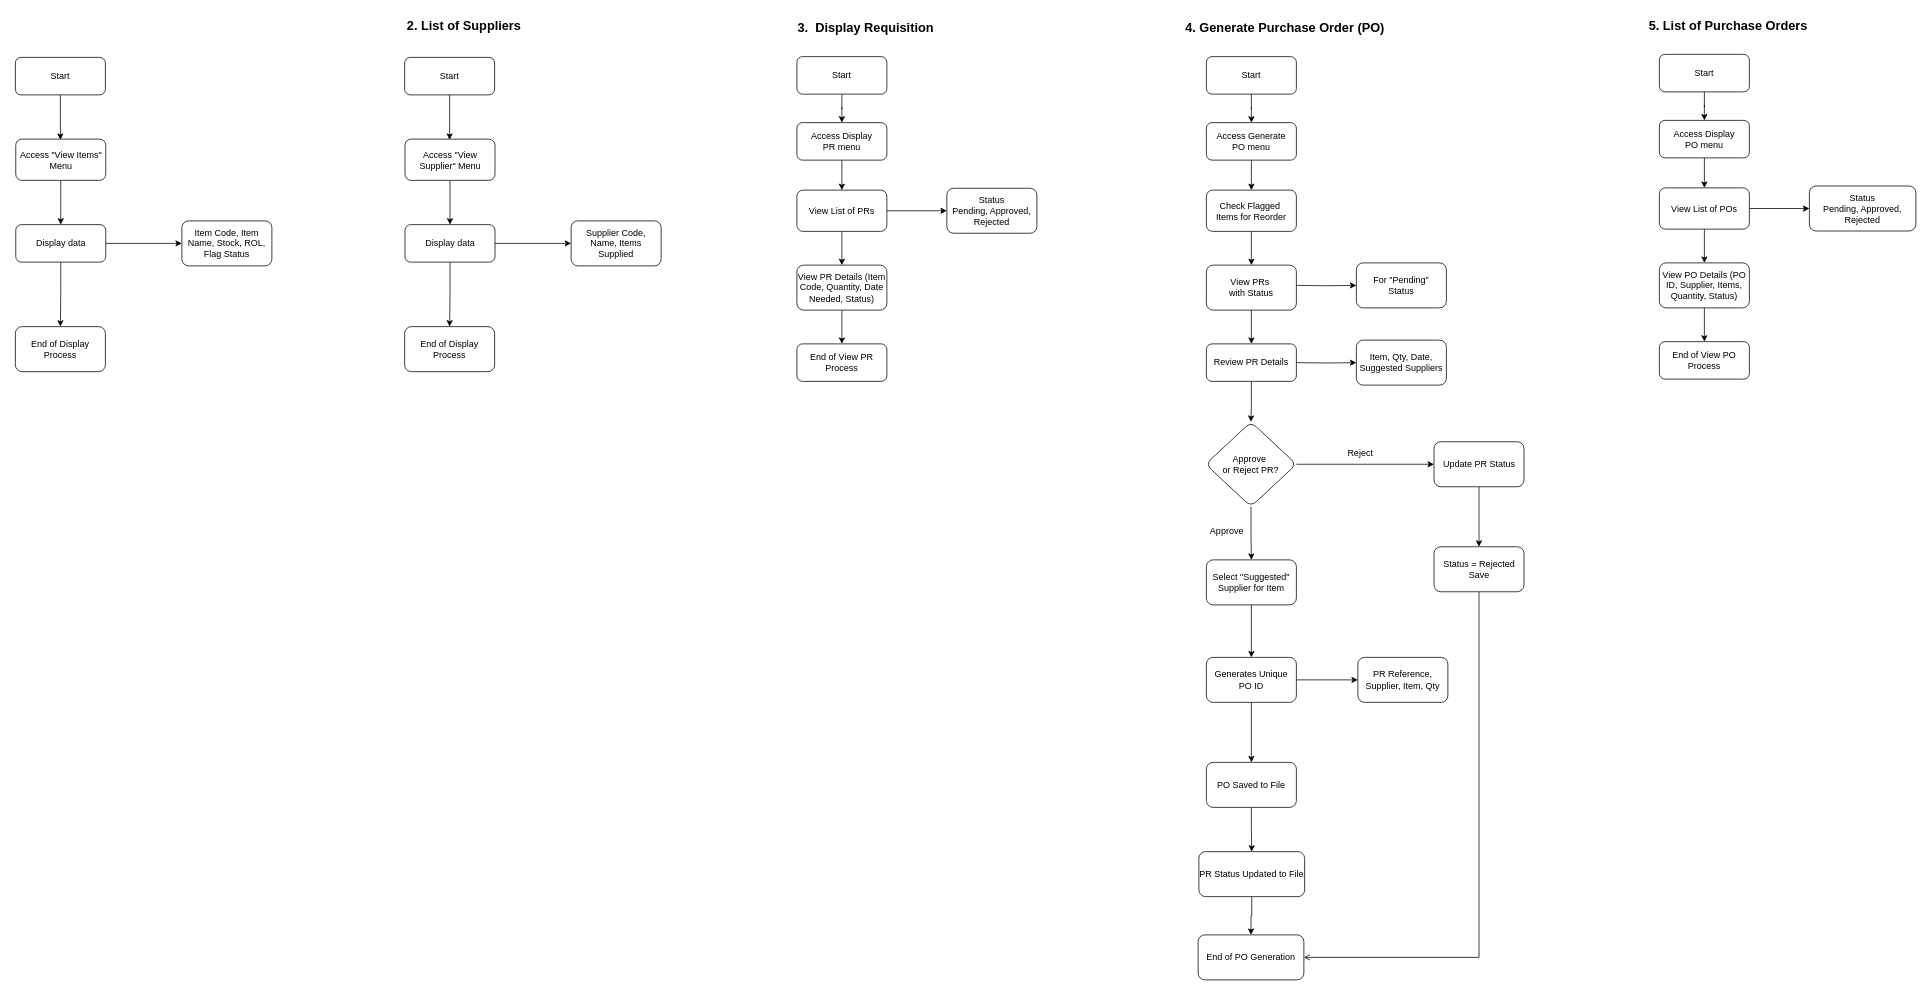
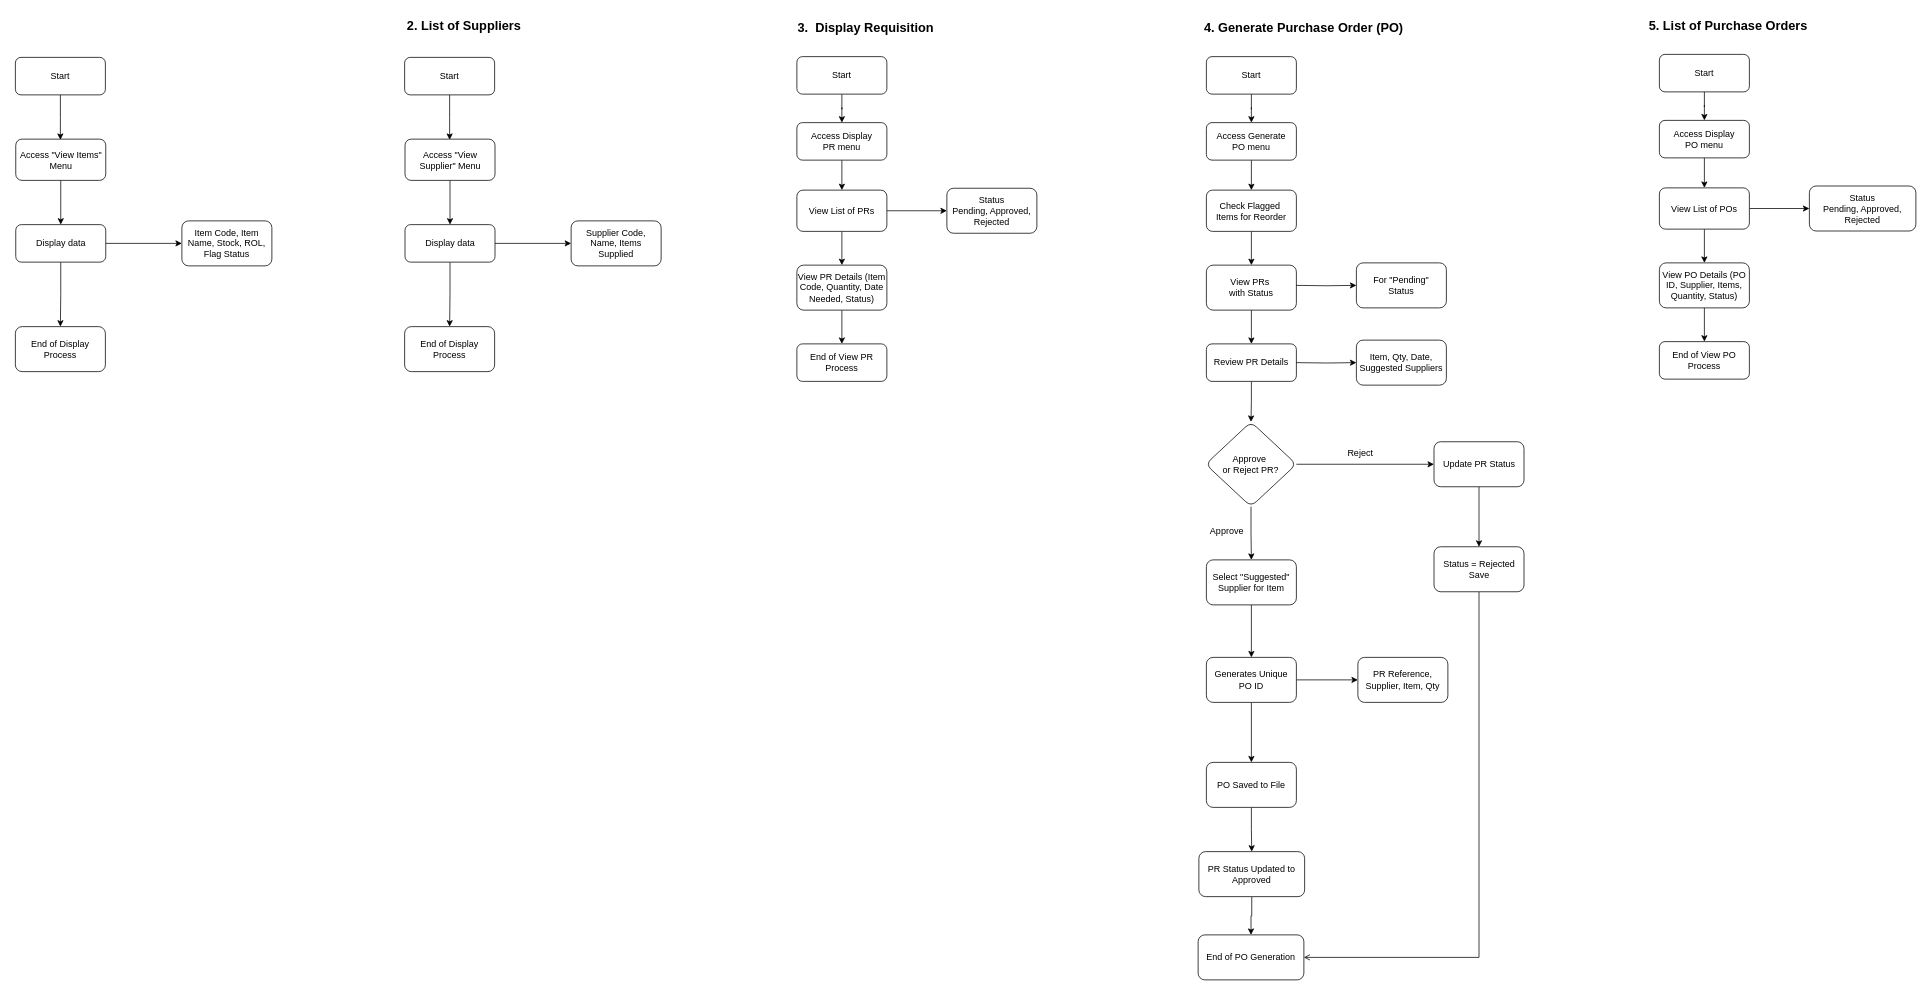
  <mxCell id="0" />
  <mxCell id="1" parent="0" />
  <mxCell id="2" value="" style="edgeStyle=orthogonalEdgeStyle;rounded=0;orthogonalLoop=1;jettySize=auto;html=1;" edge="1" parent="1" source="3"><mxGeometry relative="1" as="geometry"><mxPoint x="80" y="186" as="targetPoint" /></mxGeometry></mxCell>
  <mxCell id="3" value="Start" style="rounded=1;whiteSpace=wrap;html=1;" vertex="1" parent="1"><mxGeometry x="20" y="76" width="120" height="50" as="geometry" /></mxCell>
  <mxCell id="4" value="" style="edgeStyle=orthogonalEdgeStyle;rounded=0;orthogonalLoop=1;jettySize=auto;html=1;" edge="1" parent="1" source="5" target="8"><mxGeometry relative="1" as="geometry"><mxPoint x="80.5" y="340" as="targetPoint" /></mxGeometry></mxCell>
  <mxCell id="5" value="Access &quot;View Items&quot; Menu" style="whiteSpace=wrap;html=1;rounded=1;" vertex="1" parent="1"><mxGeometry x="20.5" y="185" width="120" height="55" as="geometry" /></mxCell>
  <mxCell id="6" value="" style="edgeStyle=orthogonalEdgeStyle;rounded=0;orthogonalLoop=1;jettySize=auto;html=1;" edge="1" parent="1" source="8" target="9"><mxGeometry relative="1" as="geometry" /></mxCell>
  <mxCell id="7" value="" style="edgeStyle=orthogonalEdgeStyle;rounded=0;orthogonalLoop=1;jettySize=auto;html=1;" edge="1" parent="1" source="8" target="34"><mxGeometry relative="1" as="geometry" /></mxCell>
  <mxCell id="8" value="Display data" style="whiteSpace=wrap;html=1;rounded=1;" vertex="1" parent="1"><mxGeometry x="20.5" y="299" width="120" height="50" as="geometry" /></mxCell>
  <mxCell id="9" value="End of Display Process" style="whiteSpace=wrap;html=1;rounded=1;" vertex="1" parent="1"><mxGeometry x="20" y="435" width="120" height="60" as="geometry" /></mxCell>
  <mxCell id="10" value="2. List of Suppliers" style="text;html=1;align=center;verticalAlign=middle;whiteSpace=wrap;rounded=0;fontSize=17;fontStyle=1" vertex="1" parent="1"><mxGeometry x="526" y="20" width="185" height="30" as="geometry" /></mxCell>
- <mxCell id="11" value="4. Generate Purchase Order (PO)" style="text;html=1;align=center;verticalAlign=middle;whiteSpace=wrap;rounded=0;fontSize=17;fontStyle=1" vertex="1" parent="1"><mxGeometry x="1558" y="22" width="310" height="30" as="geometry" /></mxCell>
+ <mxCell id="11" value="4. Generate Purchase Order (PO)" style="text;html=1;align=center;verticalAlign=middle;whiteSpace=wrap;rounded=0;fontSize=17;fontStyle=1" vertex="1" parent="1"><mxGeometry x="1583" y="22" width="310" height="30" as="geometry" /></mxCell>
  <mxCell id="12" value="" style="edgeStyle=orthogonalEdgeStyle;rounded=0;orthogonalLoop=1;jettySize=auto;html=1;" edge="1" parent="1" source="13" target="15"><mxGeometry relative="1" as="geometry" /></mxCell>
  <mxCell id="13" value="Start" style="rounded=1;whiteSpace=wrap;html=1;" vertex="1" parent="1"><mxGeometry x="1608" y="75" width="120" height="50" as="geometry" /></mxCell>
  <mxCell id="14" value="" style="edgeStyle=orthogonalEdgeStyle;rounded=0;orthogonalLoop=1;jettySize=auto;html=1;" edge="1" parent="1" source="15" target="17"><mxGeometry relative="1" as="geometry" /></mxCell>
  <mxCell id="15" value="Access Generate PO&lt;span style=&quot;background-color: transparent;&quot;&gt;&amp;nbsp;m&lt;/span&gt;&lt;span style=&quot;background-color: transparent;&quot;&gt;enu&lt;/span&gt;" style="whiteSpace=wrap;html=1;rounded=1;" vertex="1" parent="1"><mxGeometry x="1608" y="163" width="120" height="50" as="geometry" /></mxCell>
  <mxCell id="16" value="" style="edgeStyle=orthogonalEdgeStyle;rounded=0;orthogonalLoop=1;jettySize=auto;html=1;" edge="1" parent="1" source="17" target="19"><mxGeometry relative="1" as="geometry" /></mxCell>
  <mxCell id="17" value="Check Flagged&amp;nbsp;&lt;div&gt;Items for Reorder&lt;/div&gt;" style="whiteSpace=wrap;html=1;rounded=1;" vertex="1" parent="1"><mxGeometry x="1608" y="253" width="120" height="55" as="geometry" /></mxCell>
  <mxCell id="18" value="" style="edgeStyle=orthogonalEdgeStyle;rounded=0;orthogonalLoop=1;jettySize=auto;html=1;" edge="1" parent="1" source="19" target="21"><mxGeometry relative="1" as="geometry" /></mxCell>
  <mxCell id="19" value="View PRs&amp;nbsp;&lt;div&gt;with Status&lt;br&gt;&lt;/div&gt;" style="whiteSpace=wrap;html=1;rounded=1;" vertex="1" parent="1"><mxGeometry x="1608" y="353" width="120" height="60" as="geometry" /></mxCell>
  <mxCell id="20" value="" style="edgeStyle=orthogonalEdgeStyle;rounded=0;orthogonalLoop=1;jettySize=auto;html=1;" edge="1" parent="1" source="21" target="62"><mxGeometry relative="1" as="geometry" /></mxCell>
  <mxCell id="21" value="Review PR Details" style="whiteSpace=wrap;html=1;rounded=1;" vertex="1" parent="1"><mxGeometry x="1608" y="458" width="120" height="50" as="geometry" /></mxCell>
  <mxCell id="22" value="5. List of Purchase Orders" style="text;html=1;align=center;verticalAlign=middle;whiteSpace=wrap;rounded=0;fontSize=17;fontStyle=1" vertex="1" parent="1"><mxGeometry x="2149" y="20" width="310" height="30" as="geometry" /></mxCell>
  <mxCell id="23" value="" style="edgeStyle=orthogonalEdgeStyle;rounded=0;orthogonalLoop=1;jettySize=auto;html=1;" edge="1" parent="1" source="24" target="26"><mxGeometry relative="1" as="geometry" /></mxCell>
  <mxCell id="24" value="Start" style="rounded=1;whiteSpace=wrap;html=1;" vertex="1" parent="1"><mxGeometry x="2212" y="72" width="120" height="50" as="geometry" /></mxCell>
  <mxCell id="25" value="" style="edgeStyle=orthogonalEdgeStyle;rounded=0;orthogonalLoop=1;jettySize=auto;html=1;" edge="1" parent="1" source="26" target="29"><mxGeometry relative="1" as="geometry" /></mxCell>
  <mxCell id="26" value="Access Display PO&lt;span style=&quot;background-color: transparent;&quot;&gt;&amp;nbsp;m&lt;/span&gt;&lt;span style=&quot;background-color: transparent;&quot;&gt;enu&lt;/span&gt;" style="whiteSpace=wrap;html=1;rounded=1;" vertex="1" parent="1"><mxGeometry x="2212" y="160" width="120" height="50" as="geometry" /></mxCell>
  <mxCell id="27" value="" style="edgeStyle=orthogonalEdgeStyle;rounded=0;orthogonalLoop=1;jettySize=auto;html=1;" edge="1" parent="1" source="29" target="31"><mxGeometry relative="1" as="geometry" /></mxCell>
  <mxCell id="28" value="" style="edgeStyle=orthogonalEdgeStyle;rounded=0;orthogonalLoop=1;jettySize=auto;html=1;" edge="1" parent="1" source="29" target="33"><mxGeometry relative="1" as="geometry" /></mxCell>
  <mxCell id="29" value="View List of POs" style="whiteSpace=wrap;html=1;rounded=1;" vertex="1" parent="1"><mxGeometry x="2212" y="250" width="120" height="55" as="geometry" /></mxCell>
  <mxCell id="30" value="" style="edgeStyle=orthogonalEdgeStyle;rounded=0;orthogonalLoop=1;jettySize=auto;html=1;" edge="1" parent="1" source="31" target="32"><mxGeometry relative="1" as="geometry" /></mxCell>
  <mxCell id="31" value="View PO Details (PO ID, Supplier, Items, Quantity, Status)" style="whiteSpace=wrap;html=1;rounded=1;" vertex="1" parent="1"><mxGeometry x="2212" y="350" width="120" height="60" as="geometry" /></mxCell>
  <mxCell id="32" value="End of View PO Process" style="whiteSpace=wrap;html=1;rounded=1;" vertex="1" parent="1"><mxGeometry x="2212" y="455" width="120" height="50" as="geometry" /></mxCell>
  <mxCell id="33" value="Status&lt;div&gt;Pending, Approved, Rejected&lt;br&gt;&lt;/div&gt;" style="whiteSpace=wrap;html=1;rounded=1;" vertex="1" parent="1"><mxGeometry x="2412" y="247.5" width="142" height="60" as="geometry" /></mxCell>
  <mxCell id="34" value="Item Code, Item Name, Stock, ROL, Flag Status" style="whiteSpace=wrap;html=1;rounded=1;" vertex="1" parent="1"><mxGeometry x="242" y="294" width="120" height="60" as="geometry" /></mxCell>
  <mxCell id="35" value="" style="edgeStyle=orthogonalEdgeStyle;rounded=0;orthogonalLoop=1;jettySize=auto;html=1;" edge="1" parent="1" source="36"><mxGeometry relative="1" as="geometry"><mxPoint x="599" y="186" as="targetPoint" /></mxGeometry></mxCell>
  <mxCell id="36" value="Start" style="rounded=1;whiteSpace=wrap;html=1;" vertex="1" parent="1"><mxGeometry x="539" y="76" width="120" height="50" as="geometry" /></mxCell>
  <mxCell id="37" value="" style="edgeStyle=orthogonalEdgeStyle;rounded=0;orthogonalLoop=1;jettySize=auto;html=1;" edge="1" parent="1" source="38" target="41"><mxGeometry relative="1" as="geometry"><mxPoint x="599.5" y="340" as="targetPoint" /></mxGeometry></mxCell>
  <mxCell id="38" value="Access &quot;View Supplier&quot; Menu" style="whiteSpace=wrap;html=1;rounded=1;" vertex="1" parent="1"><mxGeometry x="539.5" y="185" width="120" height="55" as="geometry" /></mxCell>
  <mxCell id="39" value="" style="edgeStyle=orthogonalEdgeStyle;rounded=0;orthogonalLoop=1;jettySize=auto;html=1;" edge="1" parent="1" source="41" target="42"><mxGeometry relative="1" as="geometry" /></mxCell>
  <mxCell id="40" value="" style="edgeStyle=orthogonalEdgeStyle;rounded=0;orthogonalLoop=1;jettySize=auto;html=1;" edge="1" parent="1" source="41" target="43"><mxGeometry relative="1" as="geometry" /></mxCell>
  <mxCell id="41" value="Display data" style="whiteSpace=wrap;html=1;rounded=1;" vertex="1" parent="1"><mxGeometry x="539.5" y="299" width="120" height="50" as="geometry" /></mxCell>
  <mxCell id="42" value="End of Display Process" style="whiteSpace=wrap;html=1;rounded=1;" vertex="1" parent="1"><mxGeometry x="539" y="435" width="120" height="60" as="geometry" /></mxCell>
  <mxCell id="43" value="Supplier Code, Name, Items Supplied" style="whiteSpace=wrap;html=1;rounded=1;" vertex="1" parent="1"><mxGeometry x="761" y="294" width="120" height="60" as="geometry" /></mxCell>
  <mxCell id="44" value="3.&amp;nbsp; Display Requisition" style="text;html=1;align=center;verticalAlign=middle;whiteSpace=wrap;rounded=0;fontSize=17;fontStyle=1" vertex="1" parent="1"><mxGeometry x="999" y="23" width="310" height="30" as="geometry" /></mxCell>
  <mxCell id="45" value="" style="edgeStyle=orthogonalEdgeStyle;rounded=0;orthogonalLoop=1;jettySize=auto;html=1;" edge="1" parent="1" source="46" target="48"><mxGeometry relative="1" as="geometry" /></mxCell>
  <mxCell id="46" value="Start" style="rounded=1;whiteSpace=wrap;html=1;" vertex="1" parent="1"><mxGeometry x="1062" y="75" width="120" height="50" as="geometry" /></mxCell>
  <mxCell id="47" value="" style="edgeStyle=orthogonalEdgeStyle;rounded=0;orthogonalLoop=1;jettySize=auto;html=1;" edge="1" parent="1" source="48" target="51"><mxGeometry relative="1" as="geometry" /></mxCell>
  <mxCell id="48" value="Access Display PR&lt;span style=&quot;background-color: transparent;&quot;&gt;&amp;nbsp;m&lt;/span&gt;&lt;span style=&quot;background-color: transparent;&quot;&gt;enu&lt;/span&gt;" style="whiteSpace=wrap;html=1;rounded=1;" vertex="1" parent="1"><mxGeometry x="1062" y="163" width="120" height="50" as="geometry" /></mxCell>
  <mxCell id="49" value="" style="edgeStyle=orthogonalEdgeStyle;rounded=0;orthogonalLoop=1;jettySize=auto;html=1;" edge="1" parent="1" source="51" target="53"><mxGeometry relative="1" as="geometry" /></mxCell>
  <mxCell id="50" value="" style="edgeStyle=orthogonalEdgeStyle;rounded=0;orthogonalLoop=1;jettySize=auto;html=1;" edge="1" parent="1" source="51" target="55"><mxGeometry relative="1" as="geometry" /></mxCell>
  <mxCell id="51" value="View List of PRs" style="whiteSpace=wrap;html=1;rounded=1;" vertex="1" parent="1"><mxGeometry x="1062" y="253" width="120" height="55" as="geometry" /></mxCell>
  <mxCell id="52" value="" style="edgeStyle=orthogonalEdgeStyle;rounded=0;orthogonalLoop=1;jettySize=auto;html=1;" edge="1" parent="1" source="53" target="54"><mxGeometry relative="1" as="geometry" /></mxCell>
  <mxCell id="53" value="View PR Details (Item Code, Quantity, Date Needed, Status)" style="whiteSpace=wrap;html=1;rounded=1;" vertex="1" parent="1"><mxGeometry x="1062" y="353" width="120" height="60" as="geometry" /></mxCell>
  <mxCell id="54" value="End of View PR Process" style="whiteSpace=wrap;html=1;rounded=1;" vertex="1" parent="1"><mxGeometry x="1062" y="458" width="120" height="50" as="geometry" /></mxCell>
  <mxCell id="55" value="Status&lt;div&gt;Pending, Approved, Rejected&lt;br&gt;&lt;/div&gt;" style="whiteSpace=wrap;html=1;rounded=1;" vertex="1" parent="1"><mxGeometry x="1262" y="250.5" width="120" height="60" as="geometry" /></mxCell>
  <mxCell id="56" value="" style="edgeStyle=orthogonalEdgeStyle;rounded=0;orthogonalLoop=1;jettySize=auto;html=1;" edge="1" parent="1" target="57"><mxGeometry relative="1" as="geometry"><mxPoint x="1728" y="380" as="sourcePoint" /></mxGeometry></mxCell>
  <mxCell id="57" value="For &quot;Pending&quot;&lt;div&gt;Status&lt;/div&gt;" style="whiteSpace=wrap;html=1;rounded=1;" vertex="1" parent="1"><mxGeometry x="1808" y="350" width="120" height="60" as="geometry" /></mxCell>
  <mxCell id="58" value="" style="edgeStyle=orthogonalEdgeStyle;rounded=0;orthogonalLoop=1;jettySize=auto;html=1;" edge="1" parent="1" target="59"><mxGeometry relative="1" as="geometry"><mxPoint x="1728" y="483" as="sourcePoint" /></mxGeometry></mxCell>
  <mxCell id="59" value="Item, Qty, Date, Suggested Suppliers" style="whiteSpace=wrap;html=1;rounded=1;" vertex="1" parent="1"><mxGeometry x="1808" y="453" width="120" height="60" as="geometry" /></mxCell>
  <mxCell id="60" value="" style="edgeStyle=orthogonalEdgeStyle;rounded=0;orthogonalLoop=1;jettySize=auto;html=1;" edge="1" parent="1" source="62" target="64"><mxGeometry relative="1" as="geometry" /></mxCell>
  <mxCell id="61" value="" style="edgeStyle=orthogonalEdgeStyle;rounded=0;orthogonalLoop=1;jettySize=auto;html=1;" edge="1" parent="1" source="62" target="69"><mxGeometry relative="1" as="geometry" /></mxCell>
  <mxCell id="62" value="Approve&amp;nbsp;&lt;div&gt;or Reject PR?&lt;/div&gt;" style="rhombus;whiteSpace=wrap;html=1;rounded=1;" vertex="1" parent="1"><mxGeometry x="1607" y="562" width="121" height="113" as="geometry" /></mxCell>
  <mxCell id="63" value="" style="edgeStyle=orthogonalEdgeStyle;rounded=0;orthogonalLoop=1;jettySize=auto;html=1;" edge="1" parent="1" source="64" target="66"><mxGeometry relative="1" as="geometry" /></mxCell>
  <mxCell id="64" value="Update PR Status" style="whiteSpace=wrap;html=1;rounded=1;" vertex="1" parent="1"><mxGeometry x="1911.5" y="588.5" width="120" height="60" as="geometry" /></mxCell>
  <mxCell id="65" style="edgeStyle=orthogonalEdgeStyle;rounded=0;orthogonalLoop=1;jettySize=auto;html=1;entryX=1;entryY=0.5;entryDx=0;entryDy=0;endArrow=open;" edge="1" parent="1" source="66" target="79"><mxGeometry relative="1" as="geometry"><Array as="points"><mxPoint x="1972" y="1276" /></Array></mxGeometry></mxCell>
  <mxCell id="66" value="Status = Rejected&lt;div&gt;Save&lt;/div&gt;" style="whiteSpace=wrap;html=1;rounded=1;" vertex="1" parent="1"><mxGeometry x="1911.5" y="728.5" width="120" height="60" as="geometry" /></mxCell>
  <mxCell id="67" value="Reject" style="text;html=1;align=center;verticalAlign=middle;resizable=0;points=[];autosize=1;strokeColor=none;fillColor=none;" vertex="1" parent="1"><mxGeometry x="1783" y="588.5" width="60" height="30" as="geometry" /></mxCell>
  <mxCell id="68" value="" style="edgeStyle=orthogonalEdgeStyle;rounded=0;orthogonalLoop=1;jettySize=auto;html=1;" edge="1" parent="1" source="69" target="73"><mxGeometry relative="1" as="geometry" /></mxCell>
  <mxCell id="69" value="Select &quot;Suggested&quot; Supplier for Item" style="whiteSpace=wrap;html=1;rounded=1;" vertex="1" parent="1"><mxGeometry x="1608" y="746" width="120" height="60" as="geometry" /></mxCell>
  <mxCell id="70" value="Approve" style="text;html=1;align=center;verticalAlign=middle;resizable=0;points=[];autosize=1;strokeColor=none;fillColor=none;" vertex="1" parent="1"><mxGeometry x="1600" y="693" width="70" height="30" as="geometry" /></mxCell>
  <mxCell id="71" value="" style="edgeStyle=orthogonalEdgeStyle;rounded=0;orthogonalLoop=1;jettySize=auto;html=1;" edge="1" parent="1" source="73" target="74"><mxGeometry relative="1" as="geometry" /></mxCell>
  <mxCell id="72" value="" style="edgeStyle=orthogonalEdgeStyle;rounded=0;orthogonalLoop=1;jettySize=auto;html=1;" edge="1" parent="1" source="73" target="76"><mxGeometry relative="1" as="geometry" /></mxCell>
  <mxCell id="73" value="Generates Unique PO ID" style="whiteSpace=wrap;html=1;rounded=1;" vertex="1" parent="1"><mxGeometry x="1608" y="876" width="120" height="60" as="geometry" /></mxCell>
  <mxCell id="74" value="PR Reference, Supplier, Item, Qty" style="whiteSpace=wrap;html=1;rounded=1;" vertex="1" parent="1"><mxGeometry x="1810" y="876" width="120" height="60" as="geometry" /></mxCell>
  <mxCell id="75" value="" style="edgeStyle=orthogonalEdgeStyle;rounded=0;orthogonalLoop=1;jettySize=auto;html=1;" edge="1" parent="1" source="76" target="78"><mxGeometry relative="1" as="geometry" /></mxCell>
  <mxCell id="76" value="PO Saved to File" style="whiteSpace=wrap;html=1;rounded=1;" vertex="1" parent="1"><mxGeometry x="1608" y="1016" width="120" height="60" as="geometry" /></mxCell>
  <mxCell id="77" value="" style="edgeStyle=orthogonalEdgeStyle;rounded=0;orthogonalLoop=1;jettySize=auto;html=1;" edge="1" parent="1" source="78" target="79"><mxGeometry relative="1" as="geometry" /></mxCell>
- <mxCell id="78" value="PR Status Updated to File" style="whiteSpace=wrap;html=1;rounded=1;" vertex="1" parent="1"><mxGeometry x="1598" y="1135" width="141" height="60" as="geometry" /></mxCell>
+ <mxCell id="78" value="PR Status Updated to Approved" style="whiteSpace=wrap;html=1;rounded=1;" vertex="1" parent="1"><mxGeometry x="1598" y="1135" width="141" height="60" as="geometry" /></mxCell>
  <mxCell id="79" value="End of PO Generation" style="whiteSpace=wrap;html=1;rounded=1;" vertex="1" parent="1"><mxGeometry x="1597" y="1246" width="141" height="60" as="geometry" /></mxCell>
